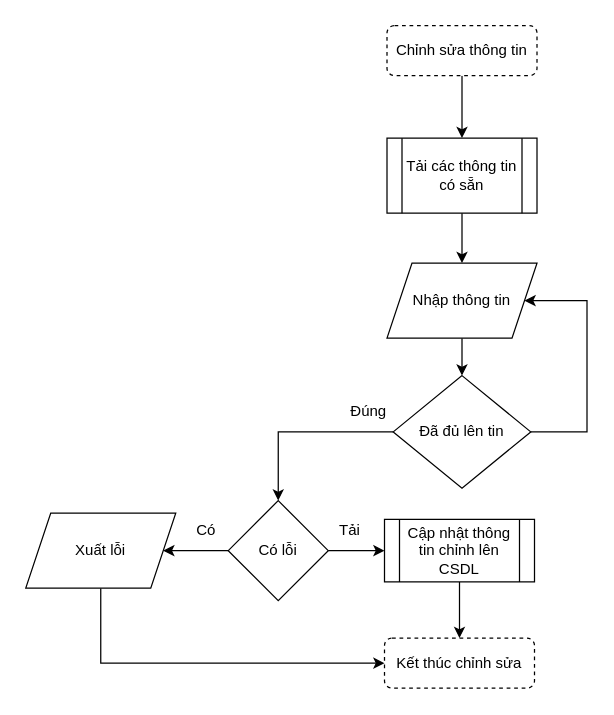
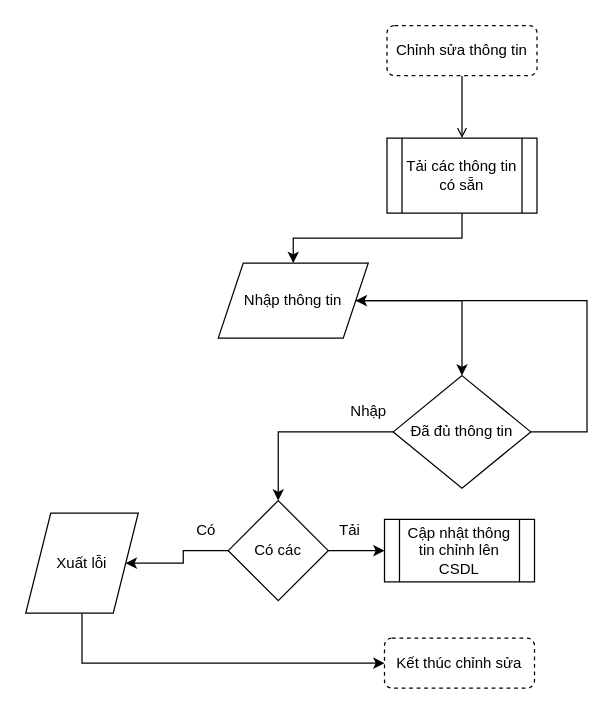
  <mxCell id="0" />
  <mxCell id="1" parent="0" />
- <mxCell id="2" style="edgeStyle=orthogonalEdgeStyle;rounded=0;orthogonalLoop=1;jettySize=auto;html=1;exitX=0.5;exitY=1;exitDx=0;exitDy=0;entryX=0.5;entryY=0;entryDx=0;entryDy=0;" edge="1" parent="1" source="3" target="11"><mxGeometry relative="1" as="geometry" /></mxCell>
+ <mxCell id="2" style="edgeStyle=orthogonalEdgeStyle;rounded=0;orthogonalLoop=1;jettySize=auto;html=1;exitX=0.5;exitY=1;exitDx=0;exitDy=0;entryX=0.5;entryY=0;entryDx=0;entryDy=0;endArrow=open;" edge="1" parent="1" source="3" target="11"><mxGeometry relative="1" as="geometry" /></mxCell>
  <mxCell id="3" value="Chỉnh sửa thông tin" style="rounded=1;whiteSpace=wrap;html=1;fontSize=12;glass=0;strokeWidth=1;shadow=0;dashed=1;" parent="1" vertex="1"><mxGeometry x="309" y="20" width="120" height="40" as="geometry" /></mxCell>
  <mxCell id="4" value="Kết thúc chỉnh sửa" style="rounded=1;whiteSpace=wrap;html=1;fontSize=12;glass=0;strokeWidth=1;shadow=0;dashed=1;" parent="1" vertex="1"><mxGeometry x="307" y="510" width="120" height="40" as="geometry" /></mxCell>
  <mxCell id="5" style="edgeStyle=orthogonalEdgeStyle;rounded=0;orthogonalLoop=1;jettySize=auto;html=1;entryX=0.5;entryY=0;entryDx=0;entryDy=0;" edge="1" parent="1" source="6" target="9"><mxGeometry relative="1" as="geometry" /></mxCell>
- <mxCell id="6" value="Nhập thông tin" style="shape=parallelogram;perimeter=parallelogramPerimeter;whiteSpace=wrap;html=1;fixedSize=1;" vertex="1" parent="1"><mxGeometry x="309" y="210" width="120" height="60" as="geometry" /></mxCell>
+ <mxCell id="6" value="Nhập thông tin" style="shape=parallelogram;perimeter=parallelogramPerimeter;whiteSpace=wrap;html=1;fixedSize=1;" vertex="1" parent="1"><mxGeometry x="174" y="210" width="120" height="60" as="geometry" /></mxCell>
  <mxCell id="7" style="edgeStyle=orthogonalEdgeStyle;rounded=0;orthogonalLoop=1;jettySize=auto;html=1;exitX=1;exitY=0.5;exitDx=0;exitDy=0;entryX=1;entryY=0.5;entryDx=0;entryDy=0;" edge="1" parent="1" source="9" target="6"><mxGeometry relative="1" as="geometry"><Array as="points"><mxPoint x="469" y="345" /><mxPoint x="469" y="240" /></Array></mxGeometry></mxCell>
  <mxCell id="8" style="edgeStyle=orthogonalEdgeStyle;rounded=0;orthogonalLoop=1;jettySize=auto;html=1;exitX=0;exitY=0.5;exitDx=0;exitDy=0;entryX=0.5;entryY=0;entryDx=0;entryDy=0;" edge="1" parent="1" source="9" target="16"><mxGeometry relative="1" as="geometry" /></mxCell>
- <mxCell id="9" value="Đã đủ lên tin" style="rhombus;whiteSpace=wrap;html=1;" vertex="1" parent="1"><mxGeometry x="314" y="300" width="110" height="90" as="geometry" /></mxCell>
+ <mxCell id="9" value="Đã đủ thông tin" style="rhombus;whiteSpace=wrap;html=1;" vertex="1" parent="1"><mxGeometry x="314" y="300" width="110" height="90" as="geometry" /></mxCell>
  <mxCell id="10" style="edgeStyle=orthogonalEdgeStyle;rounded=0;orthogonalLoop=1;jettySize=auto;html=1;exitX=0.5;exitY=1;exitDx=0;exitDy=0;entryX=0.5;entryY=0;entryDx=0;entryDy=0;" edge="1" parent="1" source="11" target="6"><mxGeometry relative="1" as="geometry" /></mxCell>
  <mxCell id="11" value="Tải các thông tin có sẵn" style="shape=process;whiteSpace=wrap;html=1;backgroundOutline=1;" vertex="1" parent="1"><mxGeometry x="309" y="110" width="120" height="60" as="geometry" /></mxCell>
  <mxCell id="12" style="edgeStyle=orthogonalEdgeStyle;rounded=0;orthogonalLoop=1;jettySize=auto;html=1;exitX=0.5;exitY=1;exitDx=0;exitDy=0;entryX=0;entryY=0.5;entryDx=0;entryDy=0;" edge="1" parent="1" source="13" target="4"><mxGeometry relative="1" as="geometry" /></mxCell>
- <mxCell id="13" value="Xuất lỗi" style="shape=parallelogram;perimeter=parallelogramPerimeter;whiteSpace=wrap;html=1;fixedSize=1;" vertex="1" parent="1"><mxGeometry x="20" y="410" width="120" height="60" as="geometry" /></mxCell>
+ <mxCell id="13" value="Xuất lỗi" style="shape=parallelogram;perimeter=parallelogramPerimeter;whiteSpace=wrap;html=1;fixedSize=1;" vertex="1" parent="1"><mxGeometry x="20" y="410" width="90" height="80" as="geometry" /></mxCell>
  <mxCell id="14" style="edgeStyle=orthogonalEdgeStyle;rounded=0;orthogonalLoop=1;jettySize=auto;html=1;exitX=0;exitY=0.5;exitDx=0;exitDy=0;entryX=1;entryY=0.5;entryDx=0;entryDy=0;" edge="1" parent="1" source="16" target="13"><mxGeometry relative="1" as="geometry" /></mxCell>
  <mxCell id="15" style="edgeStyle=orthogonalEdgeStyle;rounded=0;orthogonalLoop=1;jettySize=auto;html=1;exitX=1;exitY=0.5;exitDx=0;exitDy=0;entryX=0;entryY=0.5;entryDx=0;entryDy=0;" edge="1" parent="1" source="16" target="18"><mxGeometry relative="1" as="geometry" /></mxCell>
- <mxCell id="16" value="Có lỗi" style="rhombus;whiteSpace=wrap;html=1;" vertex="1" parent="1"><mxGeometry x="182" y="400" width="80" height="80" as="geometry" /></mxCell>
- <mxCell id="17" style="edgeStyle=orthogonalEdgeStyle;rounded=0;orthogonalLoop=1;jettySize=auto;html=1;exitX=0.5;exitY=1;exitDx=0;exitDy=0;entryX=0.5;entryY=0;entryDx=0;entryDy=0;" edge="1" parent="1" source="18" target="4"><mxGeometry relative="1" as="geometry" /></mxCell>
+ <mxCell id="16" value="Có các" style="rhombus;whiteSpace=wrap;html=1;" vertex="1" parent="1"><mxGeometry x="182" y="400" width="80" height="80" as="geometry" /></mxCell>
  <mxCell id="18" value="Cập nhật thông tin chỉnh lên CSDL" style="shape=process;whiteSpace=wrap;html=1;backgroundOutline=1;" vertex="1" parent="1"><mxGeometry x="307" y="415" width="120" height="50" as="geometry" /></mxCell>
- <mxCell id="19" value="Đúng" style="text;html=1;align=center;verticalAlign=middle;resizable=0;points=[];autosize=1;strokeColor=none;fillColor=none;" vertex="1" parent="1"><mxGeometry x="269" y="314" width="50" height="30" as="geometry" /></mxCell>
+ <mxCell id="19" value="Nhập" style="text;html=1;align=center;verticalAlign=middle;resizable=0;points=[];autosize=1;strokeColor=none;fillColor=none;" vertex="1" parent="1"><mxGeometry x="269" y="314" width="50" height="30" as="geometry" /></mxCell>
  <mxCell id="20" value="Có" style="text;html=1;align=center;verticalAlign=middle;resizable=0;points=[];autosize=1;strokeColor=none;fillColor=none;" vertex="1" parent="1"><mxGeometry x="144" y="409" width="40" height="30" as="geometry" /></mxCell>
  <mxCell id="21" value="Tải" style="text;html=1;align=center;verticalAlign=middle;resizable=0;points=[];autosize=1;strokeColor=none;fillColor=none;" vertex="1" parent="1"><mxGeometry x="249" y="409" width="60" height="30" as="geometry" /></mxCell>
